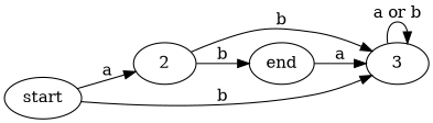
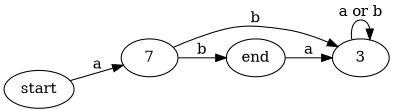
  digraph {
    rankdir=LR
    n1 [label=start]
-   2
+   2 [label=7]
    3
    n4 [label=end]
    n1 -> 2 [label=a]
-   n1 -> 3 [label=b]
    2 -> 3 [label=b]
    2 -> n4 [label=b]
    3 -> 3 [label="a or b"]
    n4 -> 3 [label=a]
  }
